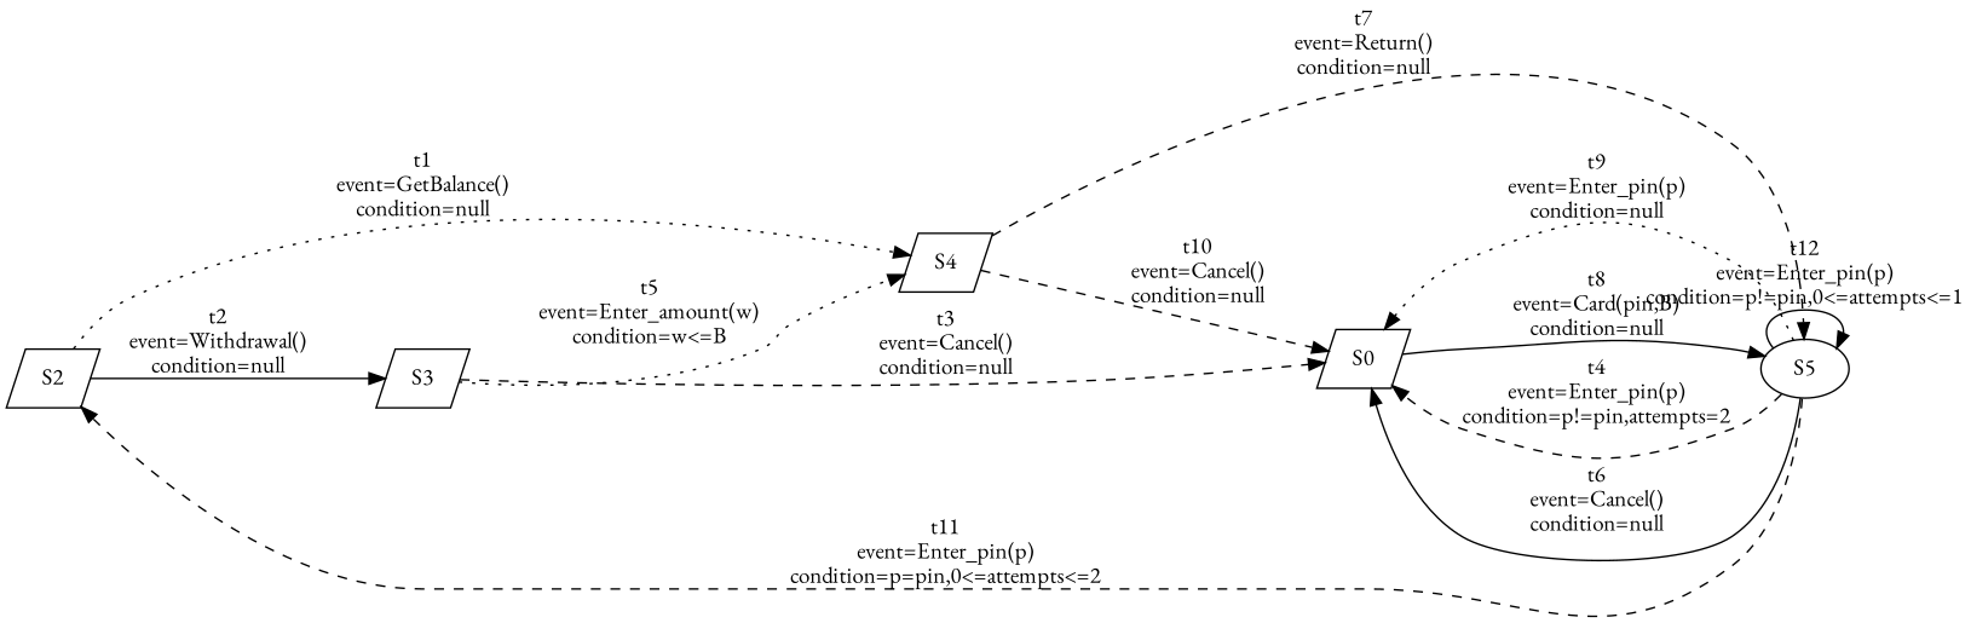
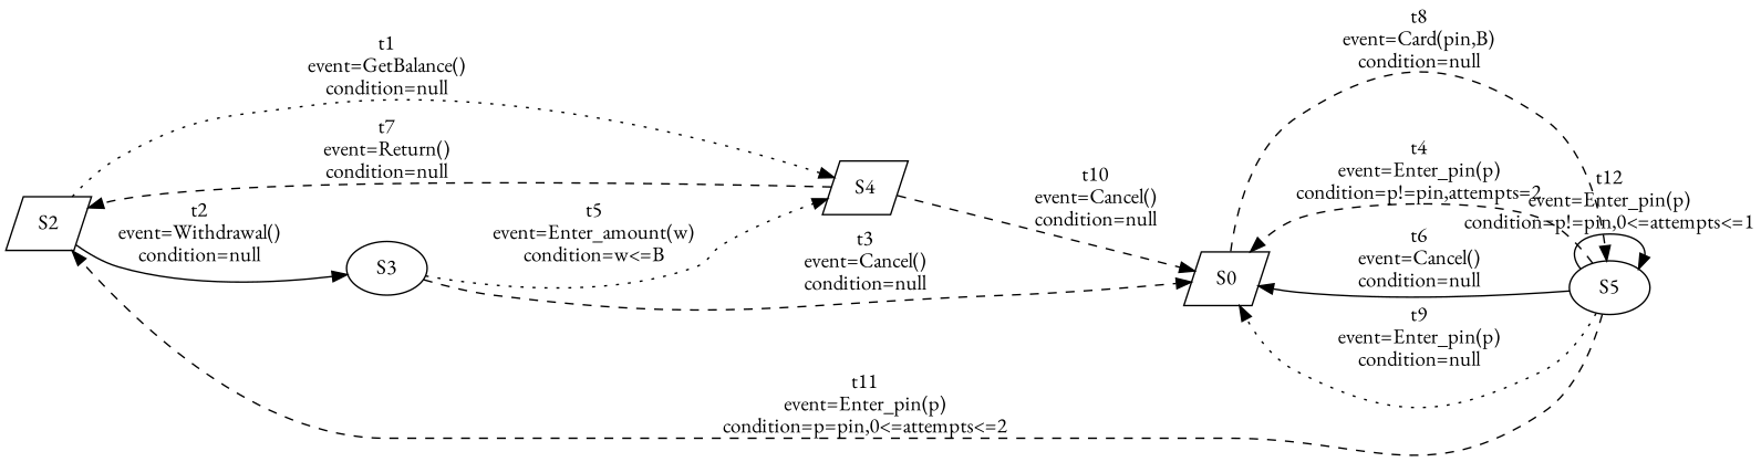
  digraph {
    fontname="EB Garamond"
    rankdir=LR
    node [fontname="EB Garamond" shape=parallelogram]
    edge [fontname="EB Garamond" style=dashed]
    S2
    S4
-   S3
+   S3 [shape=ellipse]
    S0
    n5 [label=S5 shape=ellipse]
    S2 -> S4 [label="t1\nevent=GetBalance()\ncondition=null" style=dotted]
    S2 -> S3 [label="t2\nevent=Withdrawal()\ncondition=null" style=solid]
-   S4 -> n5 [label="t7\nevent=Return()\ncondition=null"]
+   S4 -> S2 [label="t7\nevent=Return()\ncondition=null"]
    S4 -> S0 [label="t10\nevent=Cancel()\ncondition=null"]
    S3 -> S4 [label="t5\nevent=Enter_amount(w)\ncondition=w<=B" style=dotted]
    S3 -> S0 [label="t3\nevent=Cancel()\ncondition=null"]
-   S0 -> n5 [label="t8\nevent=Card(pin,B)\ncondition=null" style=solid]
+   S0 -> n5 [label="t8\nevent=Card(pin,B)\ncondition=null"]
    n5 -> S2 [label="t11\nevent=Enter_pin(p)\ncondition=p=pin,0<=attempts<=2"]
    n5 -> S0 [label="t4\nevent=Enter_pin(p)\ncondition=p!=pin,attempts=2"]
    n5 -> S0 [label="t6\nevent=Cancel()\ncondition=null" style=solid]
    n5 -> S0 [label="t9\nevent=Enter_pin(p)\ncondition=null" style=dotted]
    n5 -> n5 [label="t12\nevent=Enter_pin(p)\ncondition=p!=pin,0<=attempts<=1" style=solid]
  }
